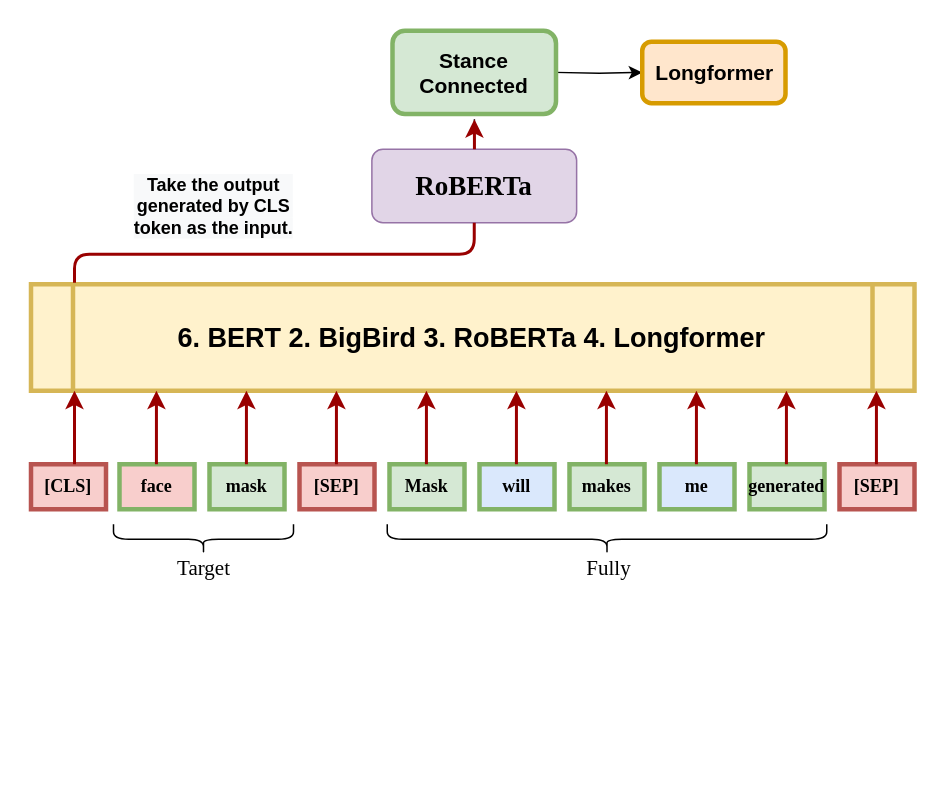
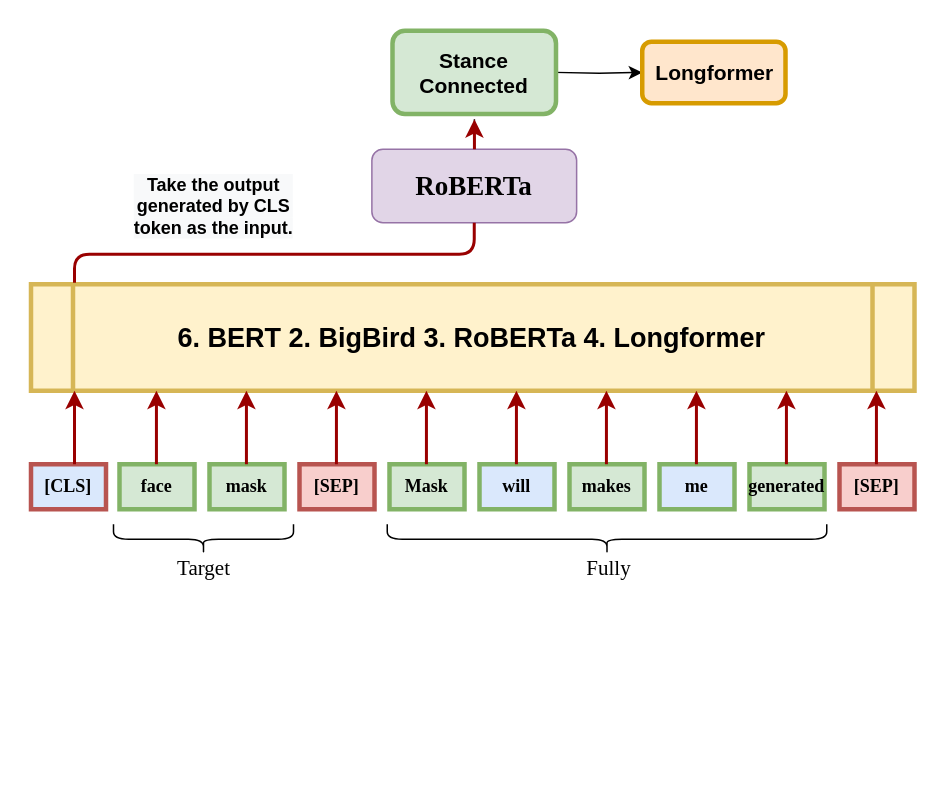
  <mxCell id="0" />
  <mxCell id="1" parent="0" />
  <mxCell id="2" value="6. BERT 2. BigBird 3. RoBERTa 4. Longformer" style="shape=process;whiteSpace=wrap;align=center;verticalAlign=middle;size=0.048;fontStyle=1;strokeWidth=3;fillColor=#fff2cc;strokeColor=#d6b656;fontSize=18;" parent="1" vertex="1"><mxGeometry x="20" y="189" width="589" height="71" as="geometry" /></mxCell>
- <mxCell id="3" value="[CLS]" style="whiteSpace=wrap;align=center;verticalAlign=middle;fontStyle=1;strokeWidth=3;fillColor=#f8cecc;strokeColor=#b85450;fontFamily=Times New Roman;" parent="1" vertex="1"><mxGeometry x="20" y="309" width="50" height="30" as="geometry" /></mxCell>
+ <mxCell id="3" value="[CLS]" style="whiteSpace=wrap;align=center;verticalAlign=middle;fontStyle=1;strokeWidth=3;fillColor=#dae8fc;strokeColor=#b85450;fontFamily=Times New Roman;" parent="1" vertex="1"><mxGeometry x="20" y="309" width="50" height="30" as="geometry" /></mxCell>
  <mxCell id="4" value="" style="edgeStyle=elbowEdgeStyle;elbow=horizontal;strokeColor=#990000;strokeWidth=2" parent="1" target="2" edge="1"><mxGeometry width="100" height="100" relative="1" as="geometry"><mxPoint x="49" y="309" as="sourcePoint" /><mxPoint x="-41" y="229" as="targetPoint" /><Array as="points"><mxPoint x="49" y="289" /></Array></mxGeometry></mxCell>
- <mxCell id="5" value="face" style="whiteSpace=wrap;align=center;verticalAlign=middle;fontStyle=1;strokeWidth=3;fillColor=#f8cecc;strokeColor=#82b366;fontFamily=Times New Roman;" parent="1" vertex="1"><mxGeometry x="79" y="309" width="50" height="30" as="geometry" /></mxCell>
+ <mxCell id="5" value="face" style="whiteSpace=wrap;align=center;verticalAlign=middle;fontStyle=1;strokeWidth=3;fillColor=#d5e8d4;strokeColor=#82b366;fontFamily=Times New Roman;" parent="1" vertex="1"><mxGeometry x="79" y="309" width="50" height="30" as="geometry" /></mxCell>
  <mxCell id="6" value="mask" style="whiteSpace=wrap;align=center;verticalAlign=middle;fontStyle=1;strokeWidth=3;fillColor=#d5e8d4;strokeColor=#82b366;fontFamily=Times New Roman;" parent="1" vertex="1"><mxGeometry x="139" y="309" width="50" height="30" as="geometry" /></mxCell>
  <mxCell id="7" value="[SEP]" style="whiteSpace=wrap;align=center;verticalAlign=middle;fontStyle=1;strokeWidth=3;fillColor=#f8cecc;strokeColor=#b85450;fontFamily=Times New Roman;" parent="1" vertex="1"><mxGeometry x="199" y="309" width="50" height="30" as="geometry" /></mxCell>
  <mxCell id="8" value="will" style="whiteSpace=wrap;align=center;verticalAlign=middle;fontStyle=1;strokeWidth=3;fillColor=#dae8fc;strokeColor=#82b366;fontFamily=Times New Roman;" parent="1" vertex="1"><mxGeometry x="319" y="309" width="50" height="30" as="geometry" /></mxCell>
  <mxCell id="9" value="generated" style="whiteSpace=wrap;align=center;verticalAlign=middle;fontStyle=1;strokeWidth=3;fillColor=#d5e8d4;strokeColor=#82b366;fontFamily=Times New Roman;" parent="1" vertex="1"><mxGeometry x="499" y="309" width="50" height="30" as="geometry" /></mxCell>
  <mxCell id="10" value="makes" style="whiteSpace=wrap;align=center;verticalAlign=middle;fontStyle=1;strokeWidth=3;fillColor=#d5e8d4;strokeColor=#82b366;fontFamily=Times New Roman;" parent="1" vertex="1"><mxGeometry x="379" y="309" width="50" height="30" as="geometry" /></mxCell>
  <mxCell id="11" value="me" style="whiteSpace=wrap;align=center;verticalAlign=middle;fontStyle=1;strokeWidth=3;fillColor=#dae8fc;strokeColor=#82b366;fontFamily=Times New Roman;" parent="1" vertex="1"><mxGeometry x="439" y="309" width="50" height="30" as="geometry" /></mxCell>
  <mxCell id="12" value="[SEP]" style="whiteSpace=wrap;align=center;verticalAlign=middle;fontStyle=1;strokeWidth=3;fillColor=#f8cecc;strokeColor=#b85450;fontFamily=Times New Roman;" parent="1" vertex="1"><mxGeometry x="559" y="309" width="50" height="30" as="geometry" /></mxCell>
  <mxCell id="13" value="Mask" style="whiteSpace=wrap;align=center;verticalAlign=middle;fontStyle=1;strokeWidth=3;fillColor=#d5e8d4;strokeColor=#82b366;fontFamily=Times New Roman;" parent="1" vertex="1"><mxGeometry x="259" y="309" width="50" height="30" as="geometry" /></mxCell>
  <mxCell id="14" value="" style="edgeStyle=orthogonalEdgeStyle;rounded=0;orthogonalLoop=1;jettySize=auto;html=1;endArrow=none;endFill=0;" edge="1" parent="1" source="15"><mxGeometry relative="1" as="geometry"><mxPoint x="316" y="79" as="targetPoint" /></mxGeometry></mxCell>
  <mxCell id="15" value="RoBERTa" style="rounded=1;whiteSpace=wrap;html=1;fontFamily=Times New Roman;fontSize=18;fillColor=#e1d5e7;strokeColor=#9673a6;fontStyle=1" parent="1" vertex="1"><mxGeometry x="247.25" y="99" width="136.5" height="49" as="geometry" /></mxCell>
  <mxCell id="16" value="" style="edgeStyle=elbowEdgeStyle;elbow=horizontal;strokeColor=#990000;strokeWidth=2" parent="1" edge="1"><mxGeometry width="100" height="100" relative="1" as="geometry"><mxPoint x="103.62" y="309" as="sourcePoint" /><mxPoint x="103.62" y="260" as="targetPoint" /><Array as="points"><mxPoint x="103.62" y="289" /></Array></mxGeometry></mxCell>
  <mxCell id="17" value="" style="edgeStyle=elbowEdgeStyle;elbow=horizontal;strokeColor=#990000;strokeWidth=2" parent="1" edge="1"><mxGeometry width="100" height="100" relative="1" as="geometry"><mxPoint x="163.62" y="309" as="sourcePoint" /><mxPoint x="163.62" y="260" as="targetPoint" /><Array as="points"><mxPoint x="163.62" y="289" /></Array></mxGeometry></mxCell>
  <mxCell id="18" value="" style="edgeStyle=elbowEdgeStyle;elbow=horizontal;strokeColor=#990000;strokeWidth=2" parent="1" edge="1"><mxGeometry width="100" height="100" relative="1" as="geometry"><mxPoint x="223.62" y="309" as="sourcePoint" /><mxPoint x="223.62" y="260" as="targetPoint" /><Array as="points"><mxPoint x="223.62" y="289" /></Array></mxGeometry></mxCell>
  <mxCell id="19" value="" style="edgeStyle=elbowEdgeStyle;elbow=horizontal;strokeColor=#990000;strokeWidth=2" parent="1" edge="1"><mxGeometry width="100" height="100" relative="1" as="geometry"><mxPoint x="283.62" y="309" as="sourcePoint" /><mxPoint x="283.62" y="260" as="targetPoint" /><Array as="points"><mxPoint x="283.62" y="289" /></Array></mxGeometry></mxCell>
  <mxCell id="20" value="" style="edgeStyle=elbowEdgeStyle;elbow=horizontal;strokeColor=#990000;strokeWidth=2" parent="1" edge="1"><mxGeometry width="100" height="100" relative="1" as="geometry"><mxPoint x="343.62" y="309" as="sourcePoint" /><mxPoint x="343.62" y="260" as="targetPoint" /><Array as="points"><mxPoint x="343.62" y="289" /></Array></mxGeometry></mxCell>
  <mxCell id="21" value="" style="edgeStyle=elbowEdgeStyle;elbow=horizontal;strokeColor=#990000;strokeWidth=2" parent="1" edge="1"><mxGeometry width="100" height="100" relative="1" as="geometry"><mxPoint x="403.62" y="309" as="sourcePoint" /><mxPoint x="403.62" y="260" as="targetPoint" /><Array as="points"><mxPoint x="403.62" y="289" /></Array></mxGeometry></mxCell>
  <mxCell id="22" value="" style="edgeStyle=elbowEdgeStyle;elbow=horizontal;strokeColor=#990000;strokeWidth=2" parent="1" edge="1"><mxGeometry width="100" height="100" relative="1" as="geometry"><mxPoint x="463.62" y="309" as="sourcePoint" /><mxPoint x="463.62" y="260" as="targetPoint" /><Array as="points"><mxPoint x="463.62" y="289" /></Array></mxGeometry></mxCell>
  <mxCell id="23" value="" style="edgeStyle=elbowEdgeStyle;elbow=horizontal;strokeColor=#990000;strokeWidth=2" parent="1" edge="1"><mxGeometry width="100" height="100" relative="1" as="geometry"><mxPoint x="523.62" y="309" as="sourcePoint" /><mxPoint x="523.62" y="260" as="targetPoint" /><Array as="points"><mxPoint x="523.62" y="289" /></Array></mxGeometry></mxCell>
  <mxCell id="24" value="" style="edgeStyle=elbowEdgeStyle;elbow=horizontal;strokeColor=#990000;strokeWidth=2" parent="1" edge="1"><mxGeometry width="100" height="100" relative="1" as="geometry"><mxPoint x="583.62" y="309" as="sourcePoint" /><mxPoint x="583.62" y="260" as="targetPoint" /><Array as="points"><mxPoint x="583.62" y="289" /></Array></mxGeometry></mxCell>
  <mxCell id="25" value="" style="shape=curlyBracket;whiteSpace=wrap;html=1;rounded=1;fontFamily=Times New Roman;fontSize=14;rotation=-90;" parent="1" vertex="1"><mxGeometry x="125" y="299" width="20" height="120" as="geometry" /></mxCell>
  <mxCell id="26" value="Target" style="text;html=1;align=center;verticalAlign=middle;resizable=0;points=[];autosize=1;strokeColor=none;fillColor=none;fontSize=14;fontFamily=Times New Roman;" parent="1" vertex="1"><mxGeometry x="112.5" y="368" width="45" height="21" as="geometry" /></mxCell>
  <mxCell id="27" value="" style="shape=curlyBracket;whiteSpace=wrap;html=1;rounded=1;fontFamily=Times New Roman;fontSize=14;rotation=-90;" parent="1" vertex="1"><mxGeometry x="394" y="212.5" width="20" height="293" as="geometry" /></mxCell>
  <mxCell id="28" value="Fully" style="text;html=1;align=center;verticalAlign=middle;resizable=0;points=[];autosize=1;strokeColor=none;fillColor=none;fontSize=14;fontFamily=Times New Roman;" parent="1" vertex="1"><mxGeometry x="382.5" y="368" width="44" height="21" as="geometry" /></mxCell>
  <mxCell id="29" value="" style="edgeStyle=orthogonalEdgeStyle;rounded=0;orthogonalLoop=1;jettySize=auto;html=1;fontFamily=Times New Roman;fontSize=18;" edge="1" parent="1" target="31"><mxGeometry relative="1" as="geometry"><mxPoint x="369" y="47.75" as="sourcePoint" /></mxGeometry></mxCell>
  <mxCell id="30" value="" style="edgeStyle=elbowEdgeStyle;elbow=horizontal;strokeColor=#990000;strokeWidth=2" edge="1" parent="1"><mxGeometry width="100" height="100" relative="1" as="geometry"><mxPoint x="315.62" y="99" as="sourcePoint" /><mxPoint x="315.5" y="79" as="targetPoint" /><Array as="points"><mxPoint x="315.62" y="59" /></Array></mxGeometry></mxCell>
  <mxCell id="31" value="Longformer" style="whiteSpace=wrap;html=1;fillColor=#ffe6cc;rounded=1;fontStyle=1;strokeWidth=3;fontSize=14;strokeColor=#d79b00;" vertex="1" parent="1"><mxGeometry x="427.5" y="27.25" width="95.5" height="41" as="geometry" /></mxCell>
  <mxCell id="32" value="" style="edgeStyle=orthogonalEdgeStyle;elbow=horizontal;strokeColor=#990000;strokeWidth=2;endArrow=none;endFill=0;entryX=0.5;entryY=1;entryDx=0;entryDy=0;" edge="1" parent="1" target="15"><mxGeometry width="100" height="100" relative="1" as="geometry"><mxPoint x="49" y="188" as="sourcePoint" /><mxPoint x="319" y="168" as="targetPoint" /><Array as="points"><mxPoint x="49" y="169" /><mxPoint x="315" y="169" /></Array></mxGeometry></mxCell>
  <mxCell id="33" value="&lt;meta charset=&quot;utf-8&quot;&gt;&lt;p style=&quot;color: rgb(0, 0, 0); font-family: Helvetica; font-size: 12px; font-style: normal; font-variant-ligatures: normal; font-variant-caps: normal; font-weight: 700; letter-spacing: normal; orphans: 2; text-align: center; text-indent: 0px; text-transform: none; widows: 2; word-spacing: 0px; -webkit-text-stroke-width: 0px; background-color: rgb(248, 249, 250); text-decoration-thickness: initial; text-decoration-style: initial; text-decoration-color: initial; margin: 0px 0px 0px 8px;&quot;&gt;Take the output&lt;/p&gt;&lt;p style=&quot;color: rgb(0, 0, 0); font-family: Helvetica; font-size: 12px; font-style: normal; font-variant-ligatures: normal; font-variant-caps: normal; font-weight: 700; letter-spacing: normal; orphans: 2; text-align: center; text-indent: 0px; text-transform: none; widows: 2; word-spacing: 0px; -webkit-text-stroke-width: 0px; background-color: rgb(248, 249, 250); text-decoration-thickness: initial; text-decoration-style: initial; text-decoration-color: initial; margin: 0px 0px 0px 8px;&quot;&gt;&lt;span style=&quot;background-color: initial;&quot;&gt;generated by CLS&lt;/span&gt;&lt;/p&gt;&lt;p style=&quot;color: rgb(0, 0, 0); font-family: Helvetica; font-size: 12px; font-style: normal; font-variant-ligatures: normal; font-variant-caps: normal; font-weight: 700; letter-spacing: normal; orphans: 2; text-align: center; text-indent: 0px; text-transform: none; widows: 2; word-spacing: 0px; -webkit-text-stroke-width: 0px; background-color: rgb(248, 249, 250); text-decoration-thickness: initial; text-decoration-style: initial; text-decoration-color: initial; margin: 0px 0px 0px 8px;&quot;&gt;token as the input.&lt;/p&gt;" style="text;whiteSpace=wrap;html=1;" vertex="1" parent="1"><mxGeometry x="79" y="109" width="134" height="56" as="geometry" /></mxCell>
  <mxCell id="34" value="Stance Connected" style="whiteSpace=wrap;html=1;fillColor=#d5e8d4;rounded=1;fontStyle=1;strokeWidth=3;fontSize=14;strokeColor=#82b366;" vertex="1" parent="1"><mxGeometry x="261" y="20" width="109" height="55.5" as="geometry" /></mxCell>
